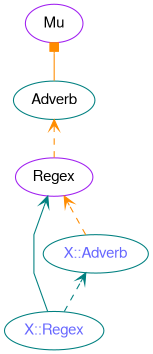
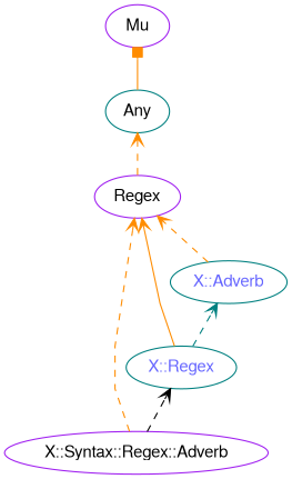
  digraph {
    bgcolor="#FFFFFF"
    rankdir=BT
    splines=polyline
    node [color=purple fontcolor="#000000" fontname=FreeSans]
    edge [arrowhead=vee color=darkorange style=dashed]
    n1 [label=Regex]
+   "X::Syntax::Regex::Adverb"
    n3 [color=teal fontcolor="#6666FF" label="X::Regex"]
-   Any [color=teal label=Adverb]
+   Any [color=teal]
    n5 [color=teal fontcolor="#6666FF" label="X::Adverb"]
    Mu
    n1 -> Any
-   n3 -> n1 [color=teal style=solid]
+   "X::Syntax::Regex::Adverb" -> n1
+   "X::Syntax::Regex::Adverb" -> n3 [color=black]
+   n3 -> n1 [style=solid]
    n3 -> n5 [color=teal]
    Any -> Mu [arrowhead=box style=solid]
    n5 -> n1
  }
